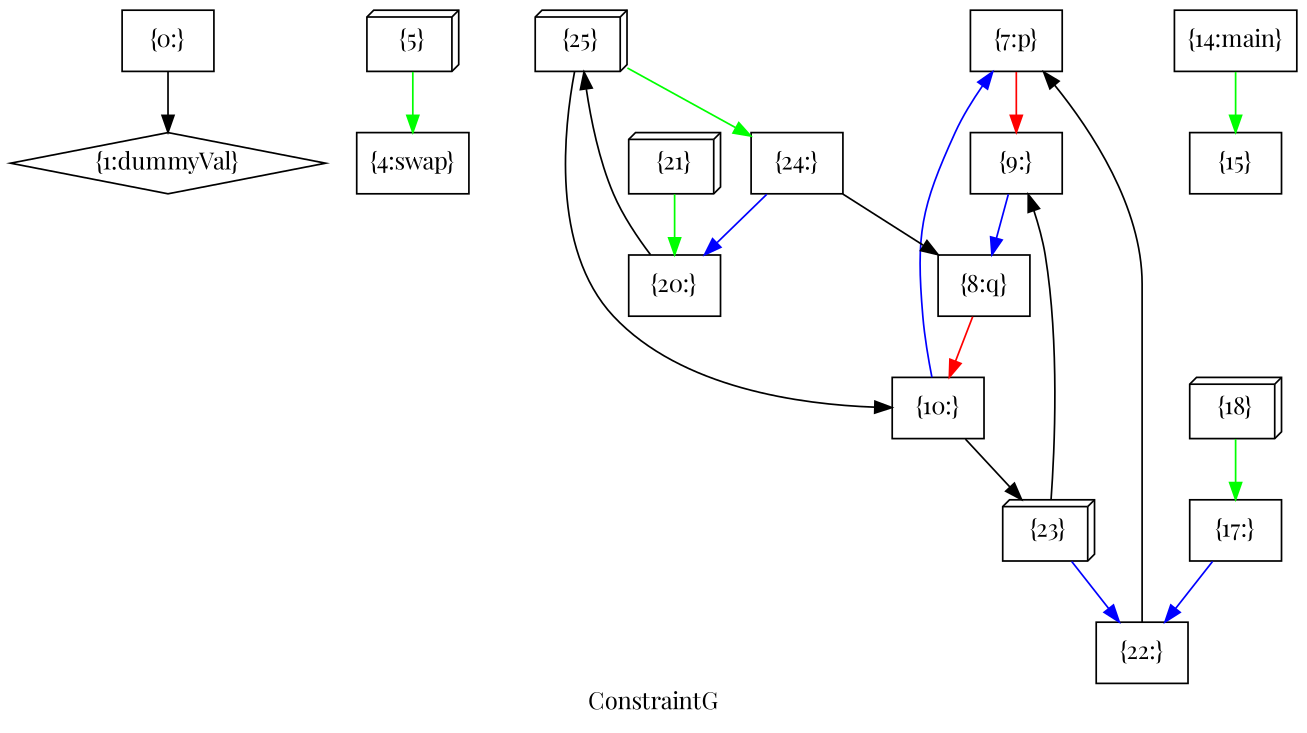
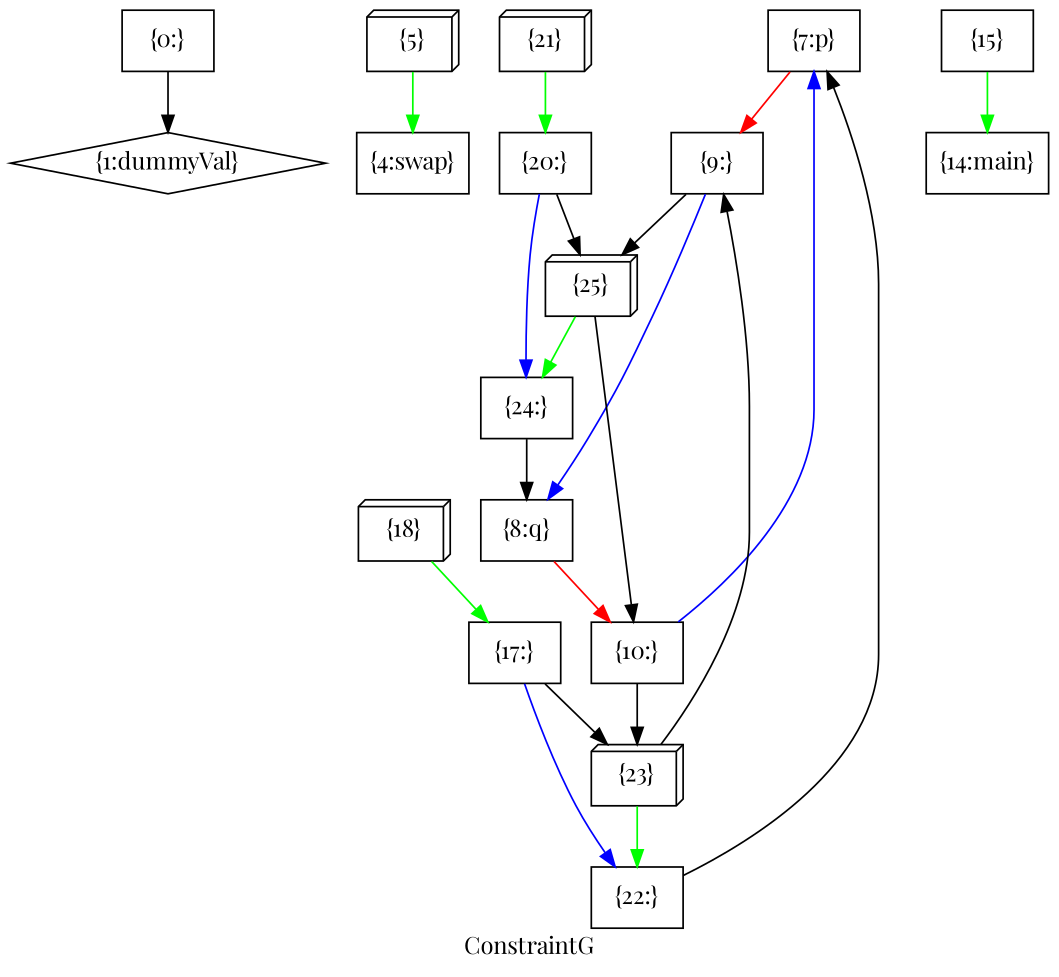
  digraph {
    fontname="Playfair Display"
    label=ConstraintG
    node [fontname="Playfair Display" shape=box]
    edge [color=black fontname="Playfair Display"]
    n1 [label="{0:}"]
    n2 [label="{1:dummyVal}" shape=diamond]
    n3 [label="{4:swap}"]
    n4 [label="{5}" shape=box3d]
    n5 [label="{7:p}"]
    n6 [label="{9:}"]
    n7 [label="{8:q}"]
    n8 [label="{25}" shape=box3d]
    n9 [label="{10:}"]
    n10 [label="{24:}"]
    n11 [label="{23}" shape=box3d]
    n12 [label="{22:}"]
    n13 [label="{14:main}"]
    n14 [label="{15}"]
    n15 [label="{17:}"]
    n16 [label="{18}" shape=box3d]
    n17 [label="{20:}"]
    n18 [label="{21}" shape=box3d]
    n1 -> n2
    n4 -> n3 [color=green]
    n5 -> n6 [color=red]
    n6 -> n7 [color=blue]
+   n6 -> n8
    n7 -> n9 [color=red]
    n8 -> n9
    n8 -> n10 [color=green]
    n9 -> n5 [color=blue]
    n9 -> n11
    n10 -> n7
    n11 -> n6
-   n11 -> n12 [color=blue]
+   n11 -> n12 [color=green]
    n12 -> n5
-   n13 -> n14 [color=green]
+   n14 -> n13 [color=green]
+   n15 -> n11
    n15 -> n12 [color=blue]
    n16 -> n15 [color=green]
    n17 -> n8
-   n10 -> n17 [color=blue]
+   n17 -> n10 [color=blue]
    n18 -> n17 [color=green]
  }
